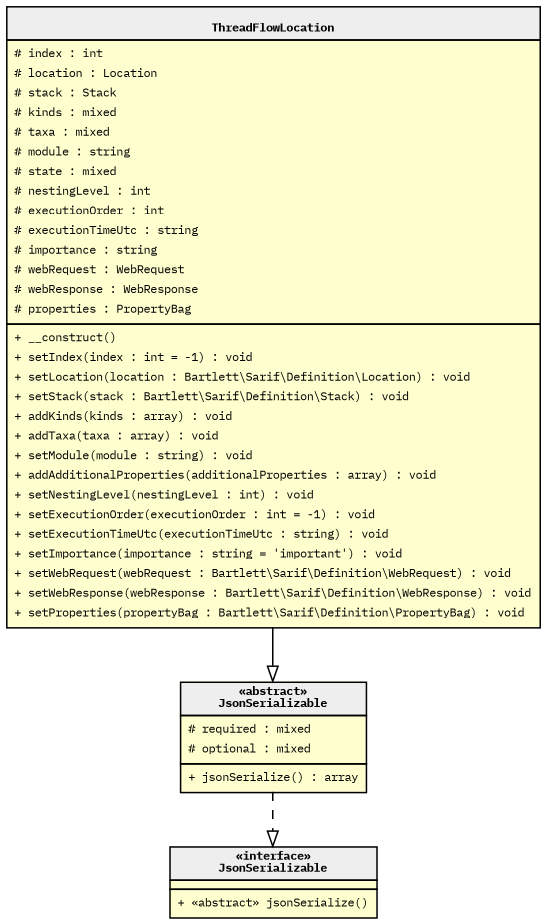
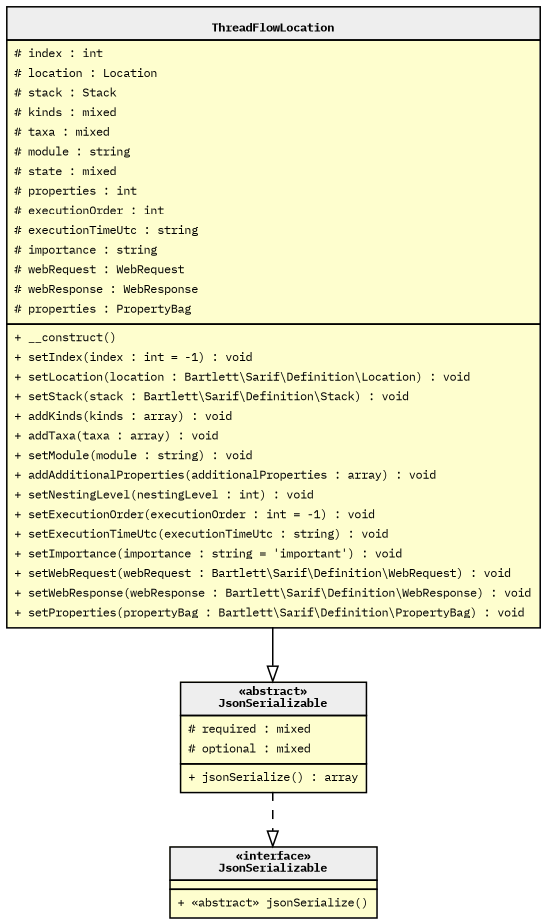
  digraph {
    rankdir=TB
    fontname="IBM Plex Mono"
    node [fillcolor="#FEFECE" fontname="IBM Plex Mono" fontsize=8 margin=0 shape=none style=filled]
    edge [arrowhead=empty fontname="IBM Plex Mono" fontsize=8]
    n1 [label=< <table cellspacing="0" border="0" cellborder="1">     <tr><td bgcolor="#eeeeee"><b>«abstract»<br/>JsonSerializable</b></td></tr>     <tr><td><table border="0" cellspacing="0" cellpadding="2">     <tr><td align="left"># required : mixed</td></tr>     <tr><td align="left"># optional : mixed</td></tr> </table></td></tr>     <tr><td><table border="0" cellspacing="0" cellpadding="2">     <tr><td align="left">+ jsonSerialize() : array</td></tr> </table></td></tr> </table>>]
-   n2 [label=< <table cellspacing="0" border="0" cellborder="1">     <tr><td bgcolor="#eeeeee"><b><br/>ThreadFlowLocation</b></td></tr>     <tr><td><table border="0" cellspacing="0" cellpadding="2">     <tr><td align="left"># index : int</td></tr>     <tr><td align="left"># location : Location</td></tr>     <tr><td align="left"># stack : Stack</td></tr>     <tr><td align="left"># kinds : mixed</td></tr>     <tr><td align="left"># taxa : mixed</td></tr>     <tr><td align="left"># module : string</td></tr>     <tr><td align="left"># state : mixed</td></tr>     <tr><td align="left"># nestingLevel : int</td></tr>     <tr><td align="left"># executionOrder : int</td></tr>     <tr><td align="left"># executionTimeUtc : string</td></tr>     <tr><td align="left"># importance : string</td></tr>     <tr><td align="left"># webRequest : WebRequest</td></tr>     <tr><td align="left"># webResponse : WebResponse</td></tr>     <tr><td align="left"># properties : PropertyBag</td></tr> </table></td></tr>     <tr><td><table border="0" cellspacing="0" cellpadding="2">     <tr><td align="left">+ __construct()</td></tr>     <tr><td align="left">+ setIndex(index : int = -1) : void</td></tr>     <tr><td align="left">+ setLocation(location : Bartlett\\Sarif\\Definition\\Location) : void</td></tr>     <tr><td align="left">+ setStack(stack : Bartlett\\Sarif\\Definition\\Stack) : void</td></tr>     <tr><td align="left">+ addKinds(kinds : array) : void</td></tr>     <tr><td align="left">+ addTaxa(taxa : array) : void</td></tr>     <tr><td align="left">+ setModule(module : string) : void</td></tr>     <tr><td align="left">+ addAdditionalProperties(additionalProperties : array) : void</td></tr>     <tr><td align="left">+ setNestingLevel(nestingLevel : int) : void</td></tr>     <tr><td align="left">+ setExecutionOrder(executionOrder : int = -1) : void</td></tr>     <tr><td align="left">+ setExecutionTimeUtc(executionTimeUtc : string) : void</td></tr>     <tr><td align="left">+ setImportance(importance : string = 'important') : void</td></tr>     <tr><td align="left">+ setWebRequest(webRequest : Bartlett\\Sarif\\Definition\\WebRequest) : void</td></tr>     <tr><td align="left">+ setWebResponse(webResponse : Bartlett\\Sarif\\Definition\\WebResponse) : void</td></tr>     <tr><td align="left">+ setProperties(propertyBag : Bartlett\\Sarif\\Definition\\PropertyBag) : void</td></tr> </table></td></tr> </table>>]
+   n2 [label=< <table cellspacing="0" border="0" cellborder="1">     <tr><td bgcolor="#eeeeee"><b><br/>ThreadFlowLocation</b></td></tr>     <tr><td><table border="0" cellspacing="0" cellpadding="2">     <tr><td align="left"># index : int</td></tr>     <tr><td align="left"># location : Location</td></tr>     <tr><td align="left"># stack : Stack</td></tr>     <tr><td align="left"># kinds : mixed</td></tr>     <tr><td align="left"># taxa : mixed</td></tr>     <tr><td align="left"># module : string</td></tr>     <tr><td align="left"># state : mixed</td></tr>     <tr><td align="left"># properties : int</td></tr>     <tr><td align="left"># executionOrder : int</td></tr>     <tr><td align="left"># executionTimeUtc : string</td></tr>     <tr><td align="left"># importance : string</td></tr>     <tr><td align="left"># webRequest : WebRequest</td></tr>     <tr><td align="left"># webResponse : WebResponse</td></tr>     <tr><td align="left"># properties : PropertyBag</td></tr> </table></td></tr>     <tr><td><table border="0" cellspacing="0" cellpadding="2">     <tr><td align="left">+ __construct()</td></tr>     <tr><td align="left">+ setIndex(index : int = -1) : void</td></tr>     <tr><td align="left">+ setLocation(location : Bartlett\\Sarif\\Definition\\Location) : void</td></tr>     <tr><td align="left">+ setStack(stack : Bartlett\\Sarif\\Definition\\Stack) : void</td></tr>     <tr><td align="left">+ addKinds(kinds : array) : void</td></tr>     <tr><td align="left">+ addTaxa(taxa : array) : void</td></tr>     <tr><td align="left">+ setModule(module : string) : void</td></tr>     <tr><td align="left">+ addAdditionalProperties(additionalProperties : array) : void</td></tr>     <tr><td align="left">+ setNestingLevel(nestingLevel : int) : void</td></tr>     <tr><td align="left">+ setExecutionOrder(executionOrder : int = -1) : void</td></tr>     <tr><td align="left">+ setExecutionTimeUtc(executionTimeUtc : string) : void</td></tr>     <tr><td align="left">+ setImportance(importance : string = 'important') : void</td></tr>     <tr><td align="left">+ setWebRequest(webRequest : Bartlett\\Sarif\\Definition\\WebRequest) : void</td></tr>     <tr><td align="left">+ setWebResponse(webResponse : Bartlett\\Sarif\\Definition\\WebResponse) : void</td></tr>     <tr><td align="left">+ setProperties(propertyBag : Bartlett\\Sarif\\Definition\\PropertyBag) : void</td></tr> </table></td></tr> </table>>]
    n3 [label=< <table cellspacing="0" border="0" cellborder="1">     <tr><td bgcolor="#eeeeee"><b>«interface»<br/>JsonSerializable</b></td></tr>     <tr><td></td></tr>     <tr><td><table border="0" cellspacing="0" cellpadding="2">     <tr><td align="left">+ «abstract» jsonSerialize()</td></tr> </table></td></tr> </table>>]
    subgraph sub_1 {
      bgcolor=Bisque
      label="Bartlett\\Sarif\\Internal"
      n1
    }
    subgraph sub_2 {
      bgcolor=BurlyWood
      label="Bartlett\\Sarif\\Definition"
      n2
    }
    subgraph sub_3 {
      label=0
      n3
    }
    n1 -> n3 [style=dashed]
    n2 -> n1 [style=filled]
  }
